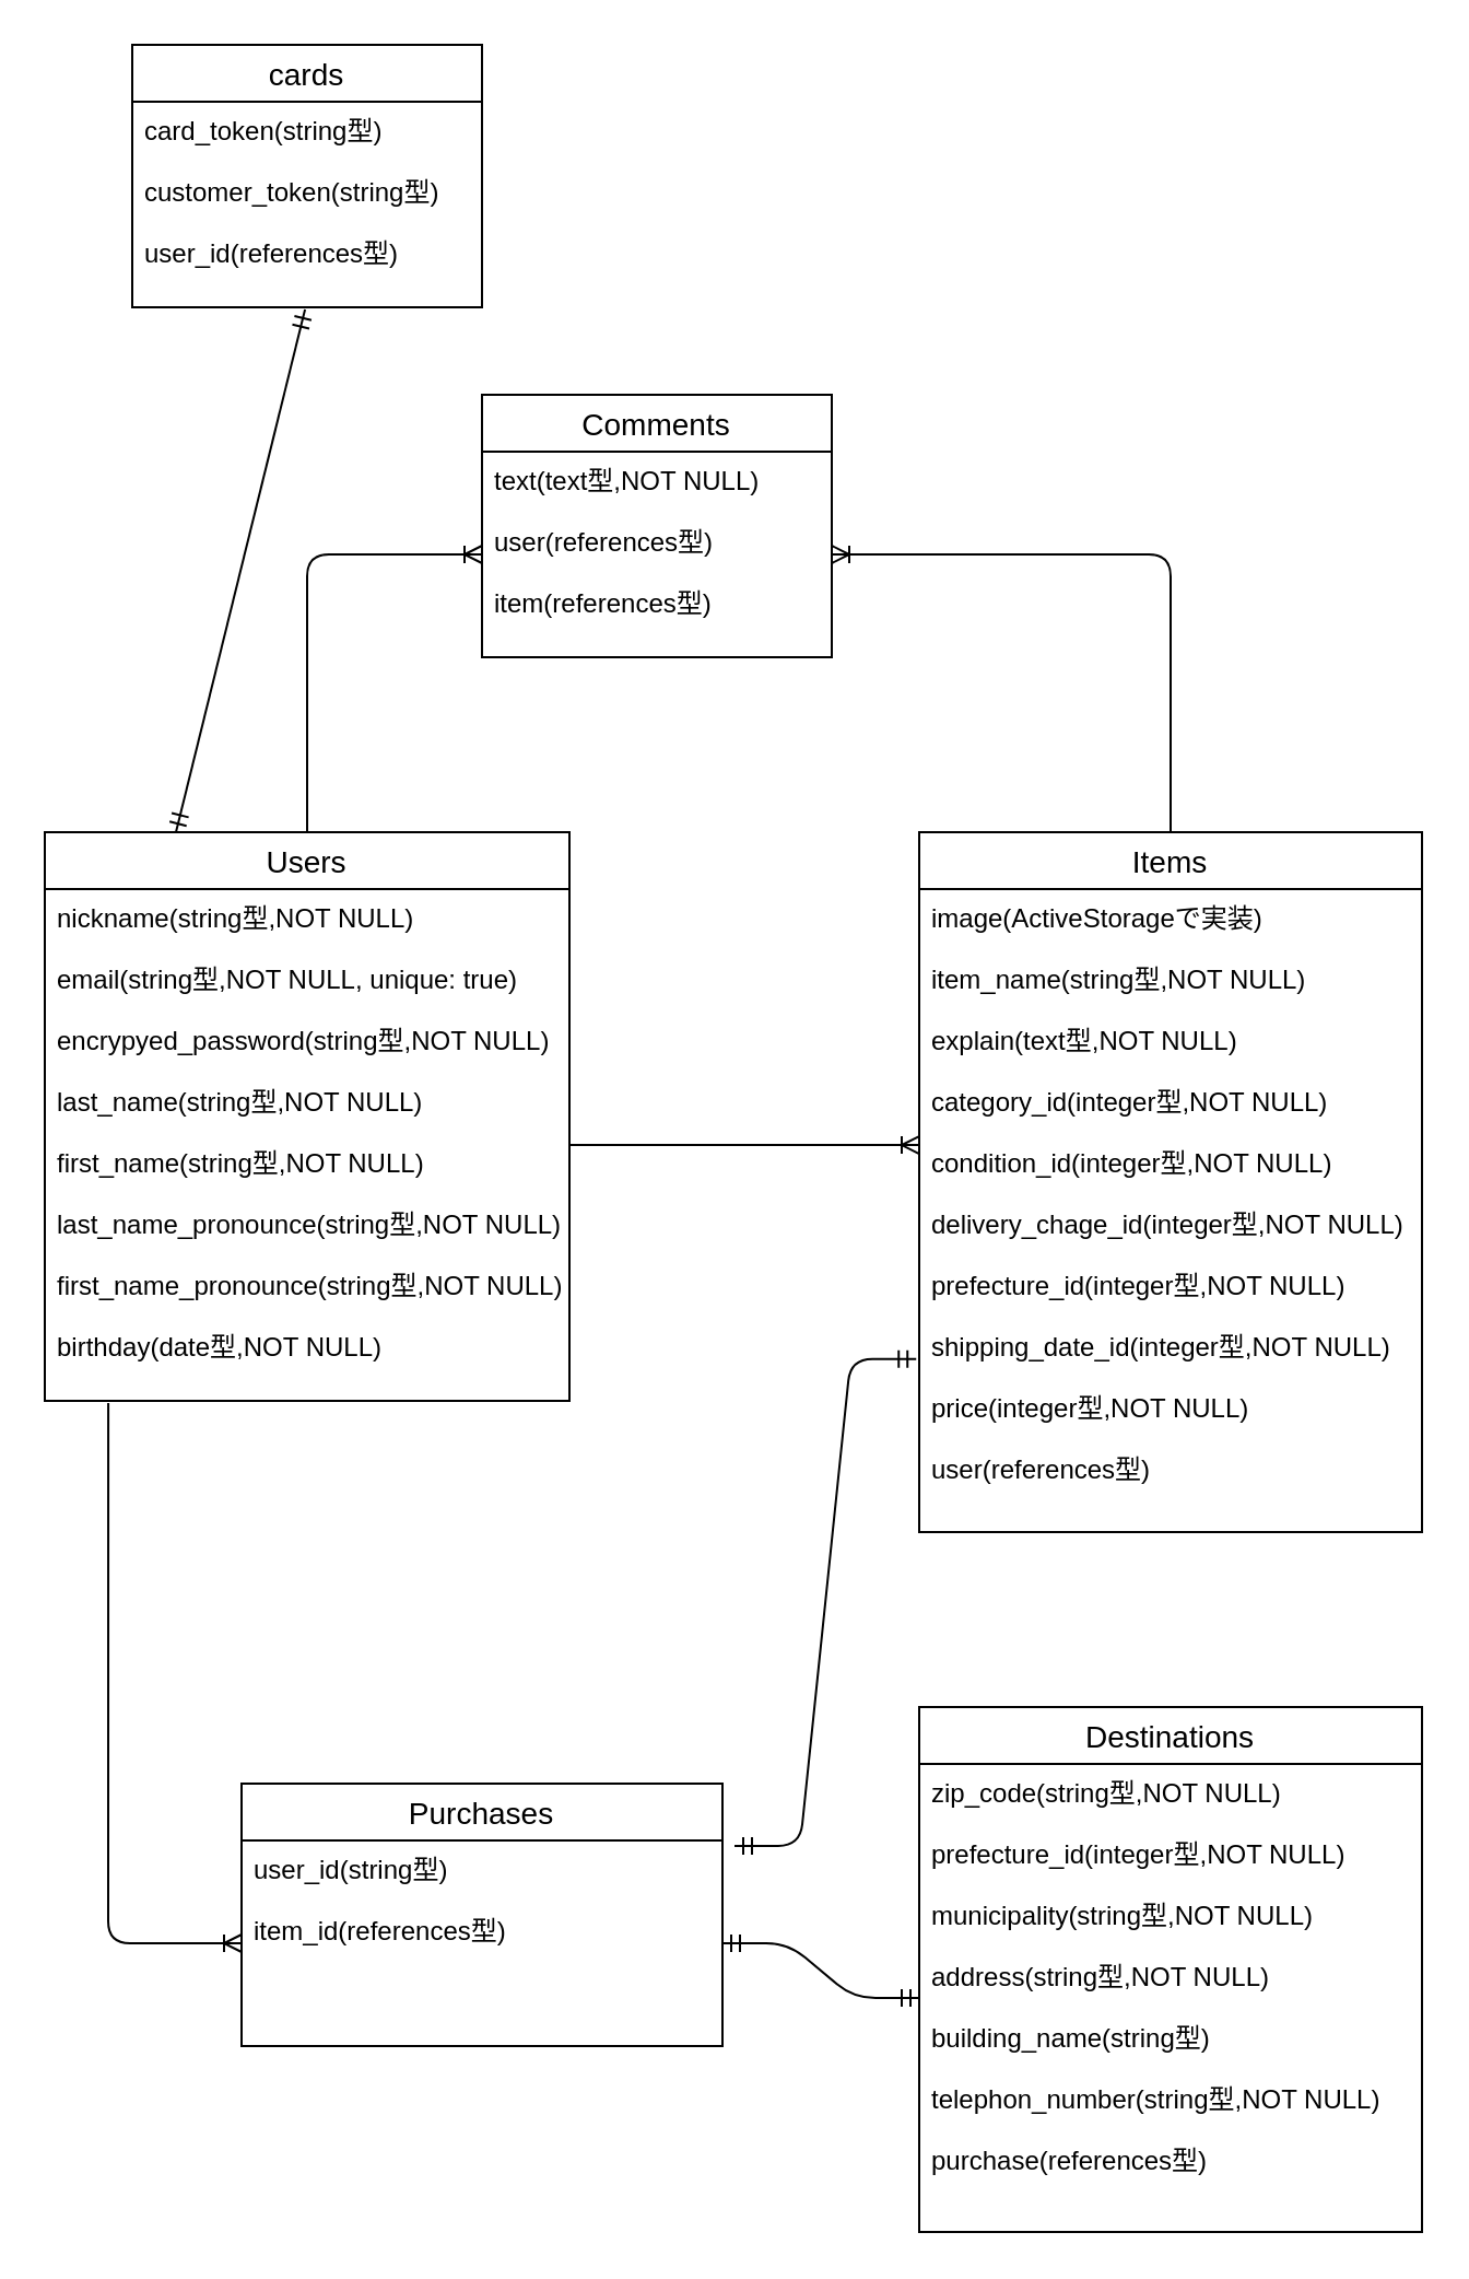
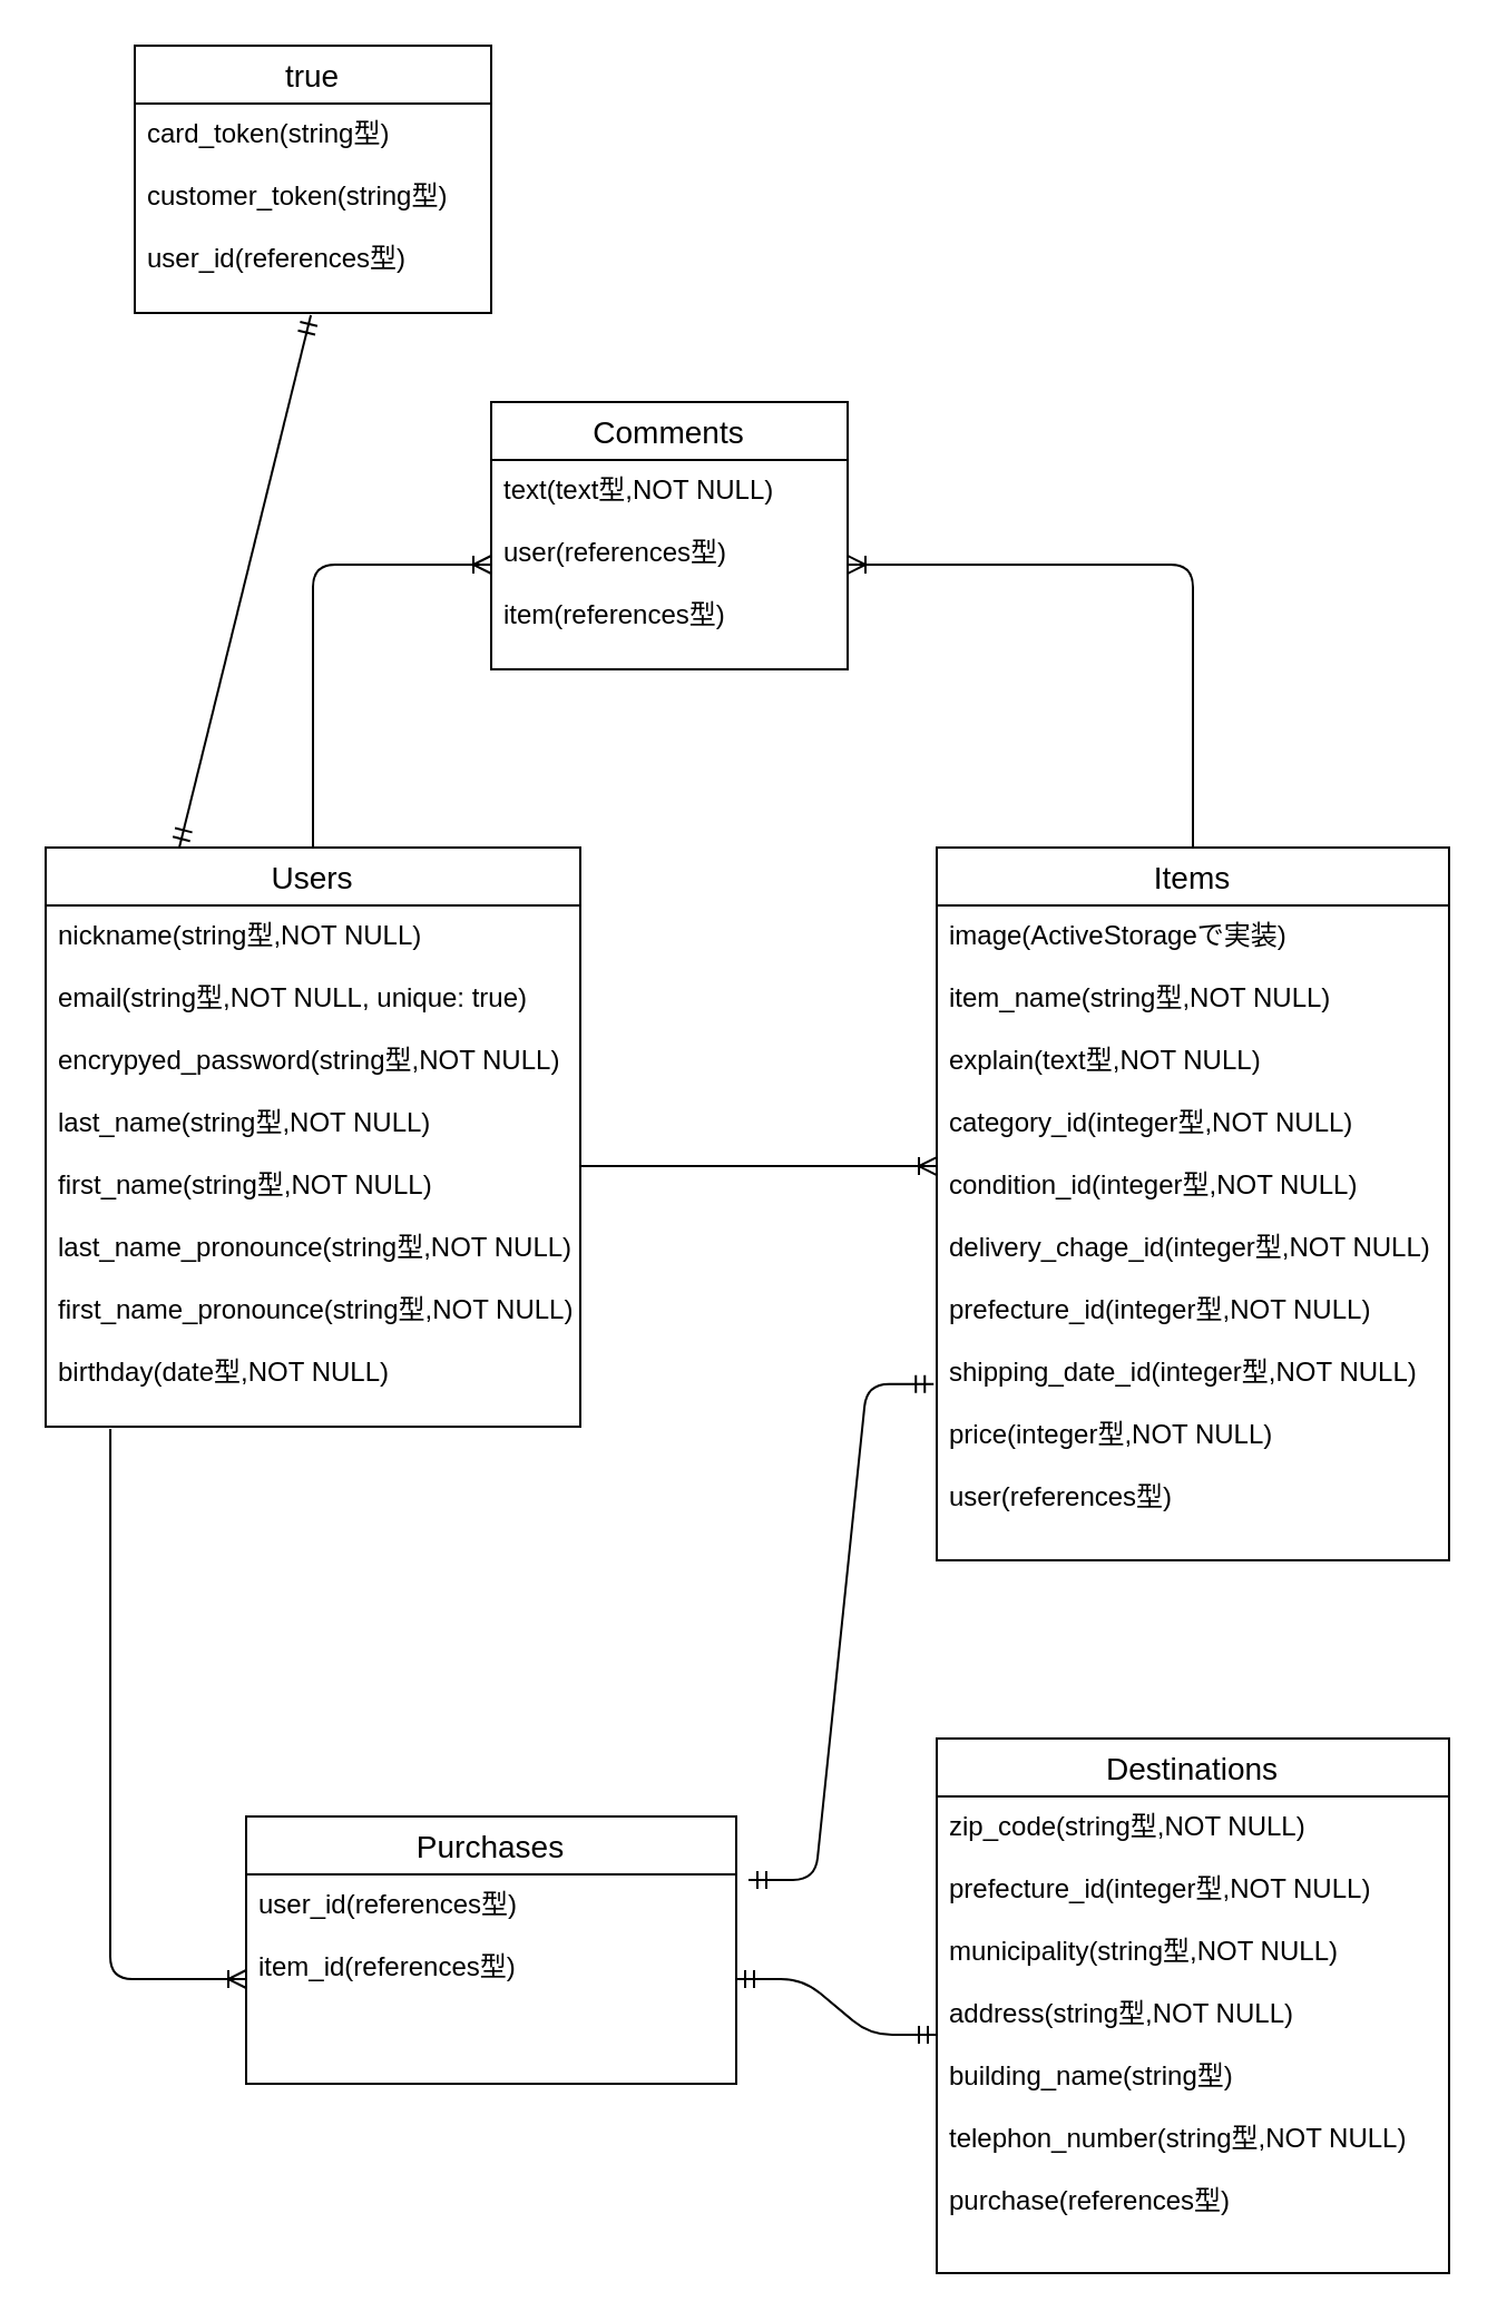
  <mxCell id="0" />
  <mxCell id="1" parent="0" />
  <mxCell id="2" value="Users" style="swimlane;fontStyle=0;childLayout=stackLayout;horizontal=1;startSize=26;horizontalStack=0;resizeParent=1;resizeParentMax=0;resizeLast=0;collapsible=1;marginBottom=0;align=center;fontSize=14;" parent="1" vertex="1"><mxGeometry y="380" width="240" height="260" as="geometry" x="20"><mxRectangle y="240" width="50" height="26" as="alternateBounds" /></mxGeometry></mxCell>
  <mxCell id="3" value="nickname(string型,NOT NULL)&#10;&#10;email(string型,NOT NULL, unique: true)&#10;&#10;encrypyed_password(string型,NOT NULL)&#10;&#10;last_name(string型,NOT NULL)&#10;&#10;first_name(string型,NOT NULL)&#10;&#10;last_name_pronounce(string型,NOT NULL)&#10;&#10;first_name_pronounce(string型,NOT NULL)&#10;&#10;birthday(date型,NOT NULL)" style="text;strokeColor=none;fillColor=none;spacingLeft=4;spacingRight=4;overflow=hidden;rotatable=0;points=[[0,0.5],[1,0.5]];portConstraint=eastwest;fontSize=12;" parent="2" vertex="1"><mxGeometry y="26" width="240" height="234" as="geometry" /></mxCell>
  <mxCell id="4" value="Items" style="swimlane;fontStyle=0;childLayout=stackLayout;horizontal=1;startSize=26;horizontalStack=0;resizeParent=1;resizeParentMax=0;resizeLast=0;collapsible=1;marginBottom=0;align=center;fontSize=14;" parent="1" vertex="1"><mxGeometry x="420" y="380" width="230" height="320" as="geometry"><mxRectangle y="240" width="50" height="26" as="alternateBounds" /></mxGeometry></mxCell>
  <mxCell id="5" value="image(ActiveStorageで実装)&#10;&#10;item_name(string型,NOT NULL)&#10;&#10;explain(text型,NOT NULL)&#10;&#10;category_id(integer型,NOT NULL)&#10;&#10;condition_id(integer型,NOT NULL)&#10;&#10;delivery_chage_id(integer型,NOT NULL)&#10;&#10;prefecture_id(integer型,NOT NULL)&#10;&#10;shipping_date_id(integer型,NOT NULL)&#10;&#10;price(integer型,NOT NULL)&#10;&#10;user(references型)" style="text;strokeColor=none;fillColor=none;spacingLeft=4;spacingRight=4;overflow=hidden;rotatable=0;points=[[0,0.5],[1,0.5]];portConstraint=eastwest;fontSize=12;" parent="4" vertex="1"><mxGeometry y="26" width="230" height="294" as="geometry" /></mxCell>
  <mxCell id="6" value="Purchases" style="swimlane;fontStyle=0;childLayout=stackLayout;horizontal=1;startSize=26;horizontalStack=0;resizeParent=1;resizeParentMax=0;resizeLast=0;collapsible=1;marginBottom=0;align=center;fontSize=14;" parent="1" vertex="1"><mxGeometry x="110" y="815" width="220" height="120" as="geometry"><mxRectangle y="240" width="50" height="26" as="alternateBounds" /></mxGeometry></mxCell>
- <mxCell id="7" value="user_id(string型)&#10;&#10;item_id(references型)" style="text;strokeColor=none;fillColor=none;spacingLeft=4;spacingRight=4;overflow=hidden;rotatable=0;points=[[0,0.5],[1,0.5]];portConstraint=eastwest;fontSize=12;" parent="6" vertex="1"><mxGeometry y="26" width="220" height="94" as="geometry" /></mxCell>
+ <mxCell id="7" value="user_id(references型)&#10;&#10;item_id(references型)" style="text;strokeColor=none;fillColor=none;spacingLeft=4;spacingRight=4;overflow=hidden;rotatable=0;points=[[0,0.5],[1,0.5]];portConstraint=eastwest;fontSize=12;" parent="6" vertex="1"><mxGeometry y="26" width="220" height="94" as="geometry" /></mxCell>
  <mxCell id="8" value="Destinations" style="swimlane;fontStyle=0;childLayout=stackLayout;horizontal=1;startSize=26;horizontalStack=0;resizeParent=1;resizeParentMax=0;resizeLast=0;collapsible=1;marginBottom=0;align=center;fontSize=14;" parent="1" vertex="1"><mxGeometry x="420" y="780" width="230" height="240" as="geometry"><mxRectangle y="240" width="50" height="26" as="alternateBounds" /></mxGeometry></mxCell>
  <mxCell id="9" value="zip_code(string型,NOT NULL)&#10;&#10;prefecture_id(integer型,NOT NULL)&#10;&#10;municipality(string型,NOT NULL)&#10;&#10;address(string型,NOT NULL)&#10;&#10;building_name(string型)&#10;&#10;telephon_number(string型,NOT NULL)&#10;&#10;purchase(references型)" style="text;strokeColor=none;fillColor=none;spacingLeft=4;spacingRight=4;overflow=hidden;rotatable=0;points=[[0,0.5],[1,0.5]];portConstraint=eastwest;fontSize=12;" parent="8" vertex="1"><mxGeometry y="26" width="230" height="214" as="geometry" /></mxCell>
  <mxCell id="10" value="Comments" style="swimlane;fontStyle=0;childLayout=stackLayout;horizontal=1;startSize=26;horizontalStack=0;resizeParent=1;resizeParentMax=0;resizeLast=0;collapsible=1;marginBottom=0;align=center;fontSize=14;" parent="1" vertex="1"><mxGeometry x="220" y="180" width="160" height="120" as="geometry"><mxRectangle y="240" width="50" height="26" as="alternateBounds" /></mxGeometry></mxCell>
  <mxCell id="11" value="text(text型,NOT NULL)&#10;&#10;user(references型)&#10;&#10;item(references型)" style="text;strokeColor=none;fillColor=none;spacingLeft=4;spacingRight=4;overflow=hidden;rotatable=0;points=[[0,0.5],[1,0.5]];portConstraint=eastwest;fontSize=12;" parent="10" vertex="1"><mxGeometry y="26" width="160" height="94" as="geometry" /></mxCell>
  <mxCell id="12" value="" style="edgeStyle=entityRelationEdgeStyle;fontSize=12;html=1;endArrow=ERoneToMany;exitX=1;exitY=0.5;exitDx=0;exitDy=0;entryX=0;entryY=0.398;entryDx=0;entryDy=0;entryPerimeter=0;" parent="1" source="3" target="5" edge="1"><mxGeometry width="100" height="100" relative="1" as="geometry"><mxPoint x="270" y="510" as="sourcePoint" /><mxPoint x="370" y="410" as="targetPoint" /></mxGeometry></mxCell>
  <mxCell id="13" value="" style="edgeStyle=orthogonalEdgeStyle;fontSize=12;html=1;endArrow=ERoneToMany;exitX=0.5;exitY=0;exitDx=0;exitDy=0;entryX=0;entryY=0.5;entryDx=0;entryDy=0;" parent="1" source="2" target="11" edge="1"><mxGeometry width="100" height="100" relative="1" as="geometry"><mxPoint x="270" y="510" as="sourcePoint" /><mxPoint x="370" y="410" as="targetPoint" /></mxGeometry></mxCell>
  <mxCell id="14" value="" style="edgeStyle=orthogonalEdgeStyle;fontSize=12;html=1;endArrow=ERoneToMany;exitX=0.5;exitY=0;exitDx=0;exitDy=0;entryX=1;entryY=0.5;entryDx=0;entryDy=0;" parent="1" source="4" target="11" edge="1"><mxGeometry width="100" height="100" relative="1" as="geometry"><mxPoint x="270" y="510" as="sourcePoint" /><mxPoint x="370" y="410" as="targetPoint" /></mxGeometry></mxCell>
  <mxCell id="15" value="" style="edgeStyle=orthogonalEdgeStyle;fontSize=12;html=1;endArrow=ERoneToMany;entryX=0;entryY=0.5;entryDx=0;entryDy=0;exitX=0.121;exitY=1.004;exitDx=0;exitDy=0;exitPerimeter=0;" parent="1" source="3" target="7" edge="1"><mxGeometry width="100" height="100" relative="1" as="geometry"><mxPoint x="140" y="650" as="sourcePoint" /><mxPoint x="330" y="740" as="targetPoint" /></mxGeometry></mxCell>
  <mxCell id="16" value="" style="edgeStyle=entityRelationEdgeStyle;fontSize=12;html=1;endArrow=ERmandOne;startArrow=ERmandOne;entryX=0;entryY=0.5;entryDx=0;entryDy=0;exitX=1;exitY=0.5;exitDx=0;exitDy=0;" parent="1" source="7" target="9" edge="1"><mxGeometry width="100" height="100" relative="1" as="geometry"><mxPoint x="230" y="960" as="sourcePoint" /><mxPoint x="330" y="860" as="targetPoint" /></mxGeometry></mxCell>
  <mxCell id="17" value="" style="edgeStyle=entityRelationEdgeStyle;fontSize=12;html=1;endArrow=ERmandOne;startArrow=ERmandOne;entryX=-0.006;entryY=0.731;entryDx=0;entryDy=0;entryPerimeter=0;exitX=1.025;exitY=0.026;exitDx=0;exitDy=0;exitPerimeter=0;" parent="1" source="7" target="5" edge="1"><mxGeometry width="100" height="100" relative="1" as="geometry"><mxPoint x="230" y="800" as="sourcePoint" /><mxPoint x="330" y="700" as="targetPoint" /></mxGeometry></mxCell>
- <mxCell id="18" value="cards" style="swimlane;fontStyle=0;childLayout=stackLayout;horizontal=1;startSize=26;horizontalStack=0;resizeParent=1;resizeParentMax=0;resizeLast=0;collapsible=1;marginBottom=0;align=center;fontSize=14;" parent="1" vertex="1"><mxGeometry x="60" y="20" width="160" height="120" as="geometry" /></mxCell>
+ <mxCell id="18" value="true" style="swimlane;fontStyle=0;childLayout=stackLayout;horizontal=1;startSize=26;horizontalStack=0;resizeParent=1;resizeParentMax=0;resizeLast=0;collapsible=1;marginBottom=0;align=center;fontSize=14;" parent="1" vertex="1"><mxGeometry x="60" y="20" width="160" height="120" as="geometry" /></mxCell>
  <mxCell id="19" value="card_token(string型)&#10;&#10;customer_token(string型)&#10;&#10;user_id(references型)" style="text;strokeColor=none;fillColor=none;spacingLeft=4;spacingRight=4;overflow=hidden;rotatable=0;points=[[0,0.5],[1,0.5]];portConstraint=eastwest;fontSize=12;" parent="18" vertex="1"><mxGeometry y="26" width="160" height="94" as="geometry" /></mxCell>
  <mxCell id="20" value="" style="fontSize=12;html=1;endArrow=ERmandOne;startArrow=ERmandOne;exitX=0.25;exitY=0;exitDx=0;exitDy=0;entryX=0.494;entryY=1.011;entryDx=0;entryDy=0;entryPerimeter=0;" parent="1" source="2" target="19" edge="1"><mxGeometry width="100" height="100" relative="1" as="geometry"><mxPoint x="70" y="290" as="sourcePoint" /><mxPoint x="90" y="210" as="targetPoint" /></mxGeometry></mxCell>
